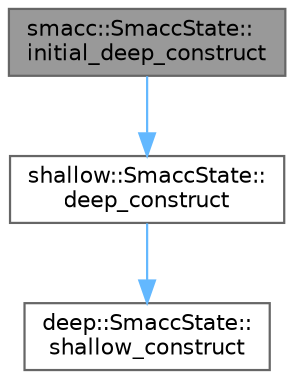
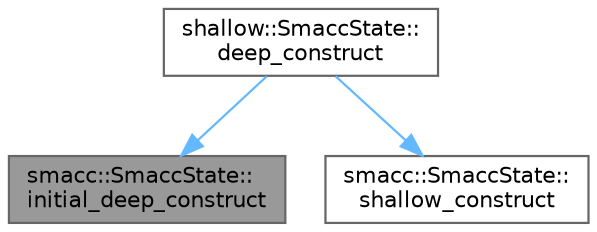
  digraph {
    rankdir=TB
    node [color=grey40 fillcolor=white fontname=Helvetica fontsize=10 shape=box style=filled]
    edge [color=steelblue1 fontname=Helvetica fontsize=10 labelfontname=Helvetica labelfontsize=10 style=solid]
    n1 [color=gray40 fillcolor=grey60 fontcolor=black height=0.2 label="smacc::SmaccState::\linitial_deep_construct" width=0.4]
    n2 [height=0.2 label="shallow::SmaccState::\ldeep_construct" width=0.4]
-   n3 [height=0.2 label="deep::SmaccState::\lshallow_construct" width=0.4]
-   n1 -> n2
+   n3 [height=0.2 label="smacc::SmaccState::\lshallow_construct" width=0.4]
+   n2 -> n1
    n2 -> n3
  }
